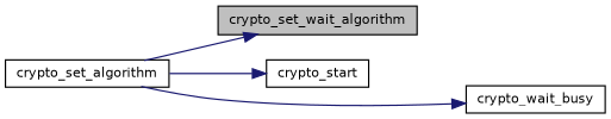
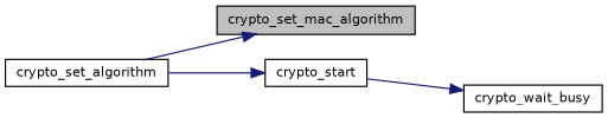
  digraph {
    rankdir=LR
    node [color=black fillcolor=white fontname=Helvetica fontsize=10 shape=record style=filled]
    edge [color=midnightblue fontname=Helvetica fontsize=10 labelfontname=Helvetica labelfontsize=10 style=solid]
-   n1 [fillcolor=grey75 fontcolor=black height=0.2 label=crypto_set_wait_algorithm width=0.4]
+   n1 [fillcolor=grey75 fontcolor=black height=0.2 label=crypto_set_mac_algorithm width=0.4]
    n2 [height=0.2 label=crypto_set_algorithm width=0.4]
    n3 [height=0.2 label=crypto_start width=0.4]
    n4 [height=0.2 label=crypto_wait_busy width=0.4]
    n2 -> n1
    n2 -> n3
-   n2 -> n4
+   n3 -> n4
  }
